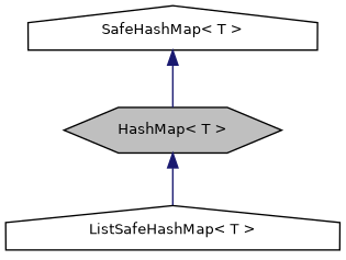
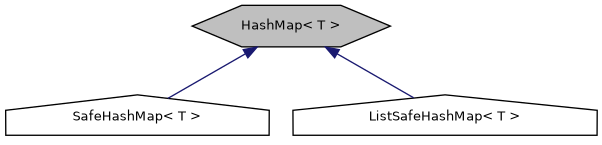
  digraph {
    node [color=black fillcolor=white fontname=Helvetica fontsize=10 shape=house style=filled]
    edge [color=midnightblue dir=back fontname=Helvetica fontsize=10 labelfontname=Helvetica labelfontsize=10 style=solid]
    n1 [fillcolor=grey75 fontcolor=black height=0.2 label="HashMap\< T \>" shape=hexagon width=0.4]
    n2 [height=0.2 label="SafeHashMap\< T \>" width=0.4]
    n3 [height=0.2 label="ListSafeHashMap\< T \>" width=0.4]
-   n2 -> n1
+   n1 -> n2
    n1 -> n3
  }
